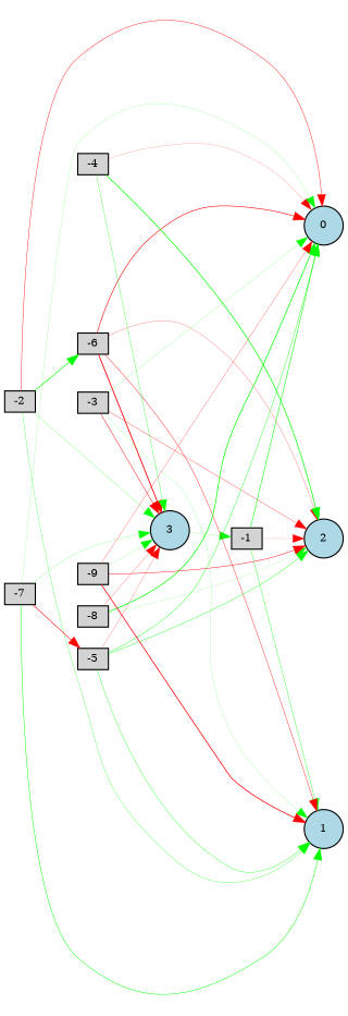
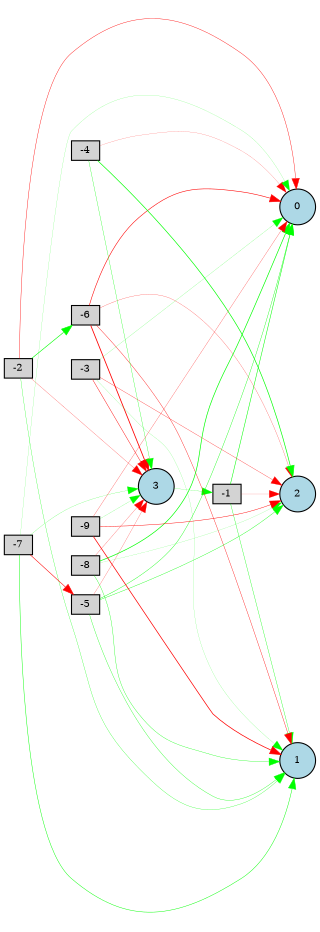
  digraph {
    rankdir=LR
    node [fillcolor=lightgray fontsize=9 shape=box style=filled]
    edge [color=green style=solid]
    -1 [height=0.2 width=0.2]
    0 [fillcolor=lightblue height=0.2 shape=circle width=0.2]
    1 [fillcolor=lightblue height=0.2 shape=circle width=0.2]
    2 [fillcolor=lightblue height=0.2 shape=circle width=0.2]
    3 [fillcolor=lightblue height=0.2 shape=circle width=0.2]
    -2 [height=0.2 width=0.2]
    -6 [height=0.2 width=0.2]
    -3 [height=0.2 width=0.2]
    -4 [height=0.2 width=0.2]
    -5 [height=0.2 width=0.2]
    -7 [height=0.2 width=0.2]
    -8 [height=0.2 width=0.2]
    -9 [height=0.2 width=0.2]
    -1 -> 0 [penwidth=0.47899237222799984]
    -1 -> 1 [penwidth=0.3132102432523928]
    -1 -> 2 [color=red penwidth=0.10543244983429054]
    3 -> -1 [penwidth=0.15892712702796064]
    -2 -> 0 [color=red penwidth=0.3598567863067661]
    -2 -> 1 [penwidth=0.2503851092449948]
-   -2 -> 3 [penwidth=0.19296957818374816]
+   -2 -> 3 [color=red penwidth=0.19296957818374816]
    -2 -> -6 [penwidth=0.5473204227890957]
    -6 -> 0 [color=red penwidth=0.5158600428329724]
    -6 -> 1 [color=red penwidth=0.33887019952873054]
    -6 -> 2 [color=red penwidth=0.1929820760175548]
    -6 -> 3 [color=red penwidth=0.7585444759293292]
    -3 -> 0 [penwidth=0.14133229744033363]
    -3 -> 1 [penwidth=0.12357429502914638]
    -3 -> 2 [color=red penwidth=0.2638537967008787]
    -3 -> 3 [color=red penwidth=0.39517447357400637]
    -4 -> 0 [color=red penwidth=0.13360836402788398]
    -4 -> 2 [penwidth=0.6180006915070821]
    -4 -> 3 [penwidth=0.27363624618607785]
    -5 -> 0 [penwidth=0.341398544353004]
    -5 -> 1 [penwidth=0.30240554325938374]
    -5 -> 2 [penwidth=0.3317045022326808]
    -5 -> 3 [color=red penwidth=0.18427537367024682]
    -7 -> 0 [penwidth=0.1239897919226024]
    -7 -> 1 [penwidth=0.41831202485508057]
    -7 -> 3 [penwidth=0.16098294143510056]
    -7 -> -5 [color=red penwidth=0.4953072653501823]
    -8 -> 0 [penwidth=0.6190610857755344]
+   -8 -> 1 [penwidth=0.3020651819505683]
    -8 -> 2 [penwidth=0.11366055364682436]
    -8 -> 3 [color=red penwidth=0.18804155503180742]
    -9 -> 0 [color=red penwidth=0.2134677436042799]
    -9 -> 1 [color=red penwidth=0.6631686920137487]
    -9 -> 2 [color=red penwidth=0.3985683754159226]
    -9 -> 3 [penwidth=0.14069426218255857]
  }
